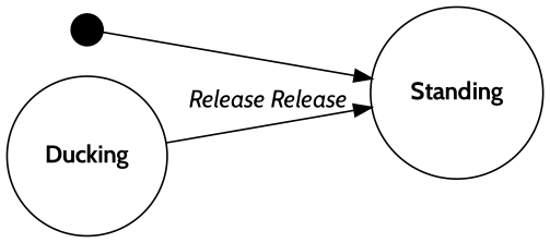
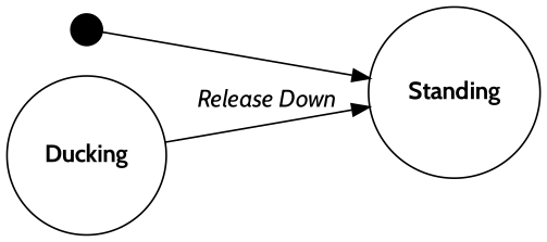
  digraph {
    rankdir=LR
    splines=true
    node [fontname="Cabin Bold" shape=circle]
    edge [fontname="Cabin Italic"]
    Start [height=.25 shape=point width=.25]
    Standing [height=.25 width=.25]
    Ducking [height=.25 width=.25]
    Start -> Standing
-   Ducking -> Standing [label="Release Release"]
+   Ducking -> Standing [label="Release Down"]
  }
